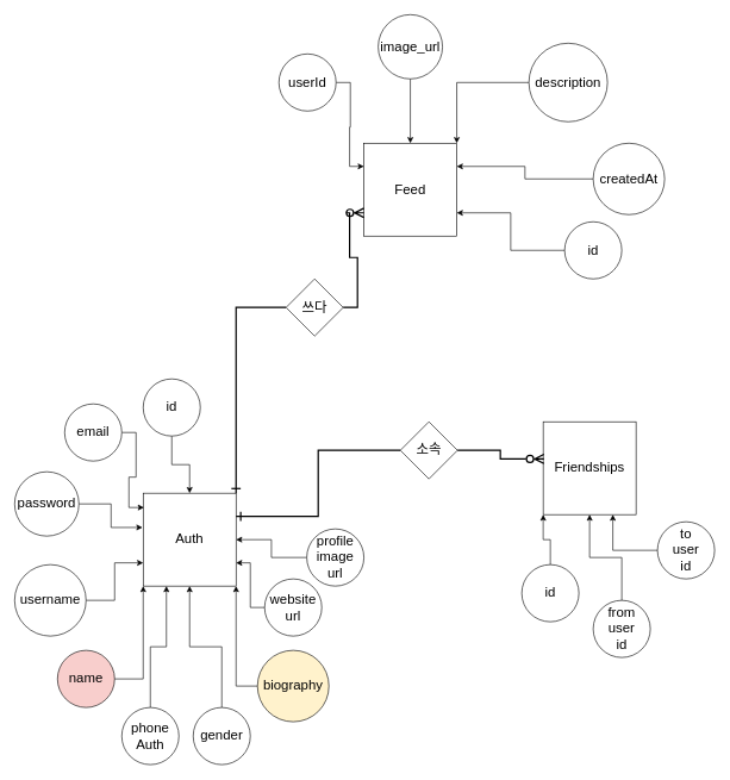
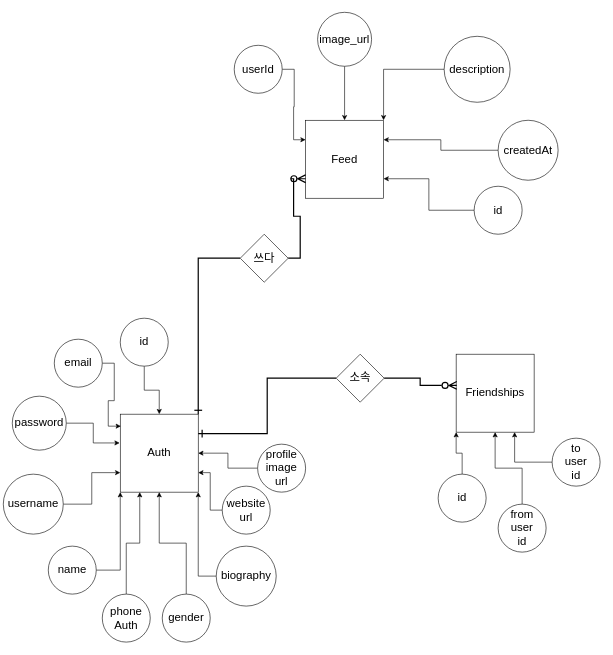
  <mxCell id="0" />
  <mxCell id="1" parent="0" />
  <mxCell id="2" value="&lt;font style=&quot;font-size: 19px&quot;&gt;Feed&lt;/font&gt;" style="whiteSpace=wrap;html=1;aspect=fixed;" vertex="1" parent="1"><mxGeometry x="509" y="200" width="130" height="130" as="geometry" /></mxCell>
  <mxCell id="3" value="Auth" style="whiteSpace=wrap;html=1;aspect=fixed;fontSize=19;" vertex="1" parent="1"><mxGeometry x="200" y="690" width="130" height="130" as="geometry" /></mxCell>
  <mxCell id="4" value="Friendships" style="whiteSpace=wrap;html=1;aspect=fixed;fontSize=19;" vertex="1" parent="1"><mxGeometry x="760" y="590" width="130" height="130" as="geometry" /></mxCell>
  <mxCell id="5" style="edgeStyle=orthogonalEdgeStyle;rounded=0;orthogonalLoop=1;jettySize=auto;html=1;fontSize=19;entryX=1;entryY=0.75;entryDx=0;entryDy=0;" edge="1" parent="1" source="6" target="2"><mxGeometry relative="1" as="geometry" /></mxCell>
  <mxCell id="6" value="id" style="ellipse;whiteSpace=wrap;html=1;aspect=fixed;fontSize=19;" vertex="1" parent="1"><mxGeometry x="790" y="310" width="80" height="80" as="geometry" /></mxCell>
  <mxCell id="7" style="edgeStyle=orthogonalEdgeStyle;rounded=0;orthogonalLoop=1;jettySize=auto;html=1;entryX=0;entryY=0.25;entryDx=0;entryDy=0;fontSize=19;" edge="1" parent="1" source="8" target="2"><mxGeometry relative="1" as="geometry" /></mxCell>
  <mxCell id="8" value="userId" style="ellipse;whiteSpace=wrap;html=1;aspect=fixed;fontSize=19;" vertex="1" parent="1"><mxGeometry x="390" y="75" width="80" height="80" as="geometry" /></mxCell>
  <mxCell id="9" style="edgeStyle=orthogonalEdgeStyle;rounded=0;orthogonalLoop=1;jettySize=auto;html=1;entryX=0.5;entryY=0;entryDx=0;entryDy=0;fontSize=19;" edge="1" parent="1" source="10" target="2"><mxGeometry relative="1" as="geometry" /></mxCell>
  <mxCell id="10" value="image_url" style="ellipse;whiteSpace=wrap;html=1;aspect=fixed;fontSize=19;" vertex="1" parent="1"><mxGeometry x="529" width="90" height="90" as="geometry" y="20" /></mxCell>
  <mxCell id="11" style="edgeStyle=orthogonalEdgeStyle;rounded=0;orthogonalLoop=1;jettySize=auto;html=1;entryX=1;entryY=0;entryDx=0;entryDy=0;fontSize=19;" edge="1" parent="1" source="12" target="2"><mxGeometry relative="1" as="geometry" /></mxCell>
  <mxCell id="12" value="description" style="ellipse;whiteSpace=wrap;html=1;aspect=fixed;fontSize=19;" vertex="1" parent="1"><mxGeometry x="740" y="60" width="110" height="110" as="geometry" /></mxCell>
  <mxCell id="13" style="edgeStyle=orthogonalEdgeStyle;rounded=0;orthogonalLoop=1;jettySize=auto;html=1;entryX=1;entryY=0.25;entryDx=0;entryDy=0;fontSize=19;" edge="1" parent="1" source="14" target="2"><mxGeometry relative="1" as="geometry" /></mxCell>
  <mxCell id="14" value="createdAt" style="ellipse;whiteSpace=wrap;html=1;aspect=fixed;fontSize=19;" vertex="1" parent="1"><mxGeometry x="830" y="200" width="100" height="100" as="geometry" /></mxCell>
  <mxCell id="15" style="edgeStyle=orthogonalEdgeStyle;rounded=0;orthogonalLoop=1;jettySize=auto;html=1;fontSize=19;" edge="1" parent="1" source="16" target="3"><mxGeometry relative="1" as="geometry" /></mxCell>
  <mxCell id="16" value="id" style="ellipse;whiteSpace=wrap;html=1;aspect=fixed;fontSize=19;" vertex="1" parent="1"><mxGeometry x="200" y="530" width="80" height="80" as="geometry" /></mxCell>
  <mxCell id="17" style="edgeStyle=orthogonalEdgeStyle;rounded=0;orthogonalLoop=1;jettySize=auto;html=1;entryX=0.008;entryY=0.154;entryDx=0;entryDy=0;entryPerimeter=0;fontSize=19;" edge="1" parent="1" source="18" target="3"><mxGeometry relative="1" as="geometry" /></mxCell>
  <mxCell id="18" value="email" style="ellipse;whiteSpace=wrap;html=1;aspect=fixed;fontSize=19;" vertex="1" parent="1"><mxGeometry x="90" y="565" width="80" height="80" as="geometry" /></mxCell>
  <mxCell id="19" style="edgeStyle=orthogonalEdgeStyle;rounded=0;orthogonalLoop=1;jettySize=auto;html=1;entryX=-0.008;entryY=0.369;entryDx=0;entryDy=0;entryPerimeter=0;fontSize=19;" edge="1" parent="1" source="20" target="3"><mxGeometry relative="1" as="geometry" /></mxCell>
  <mxCell id="20" value="password" style="ellipse;whiteSpace=wrap;html=1;aspect=fixed;fontSize=19;" vertex="1" parent="1"><mxGeometry x="20" y="660" width="90" height="90" as="geometry" /></mxCell>
  <mxCell id="21" style="edgeStyle=orthogonalEdgeStyle;rounded=0;orthogonalLoop=1;jettySize=auto;html=1;entryX=0;entryY=0.75;entryDx=0;entryDy=0;fontSize=19;" edge="1" parent="1" source="22" target="3"><mxGeometry relative="1" as="geometry" /></mxCell>
- <mxCell id="22" value="username" style="ellipse;whiteSpace=wrap;html=1;aspect=fixed;fontSize=19;" vertex="1" parent="1"><mxGeometry x="20" y="790" width="100" height="100" as="geometry" /></mxCell>
+ <mxCell id="22" value="username" style="ellipse;whiteSpace=wrap;html=1;aspect=fixed;fontSize=19;" vertex="1" parent="1"><mxGeometry x="5" y="790" width="100" height="100" as="geometry" /></mxCell>
  <mxCell id="23" style="edgeStyle=orthogonalEdgeStyle;rounded=0;orthogonalLoop=1;jettySize=auto;html=1;entryX=0;entryY=1;entryDx=0;entryDy=0;fontSize=19;" edge="1" parent="1" source="24" target="3"><mxGeometry relative="1" as="geometry" /></mxCell>
- <mxCell id="24" value="name" style="ellipse;whiteSpace=wrap;html=1;aspect=fixed;fontSize=19;fillColor=#f8cecc;" vertex="1" parent="1"><mxGeometry x="80" y="910" width="80" height="80" as="geometry" /></mxCell>
+ <mxCell id="24" value="name" style="ellipse;whiteSpace=wrap;html=1;aspect=fixed;fontSize=19;" vertex="1" parent="1"><mxGeometry x="80" y="910" width="80" height="80" as="geometry" /></mxCell>
  <mxCell id="25" style="edgeStyle=orthogonalEdgeStyle;rounded=0;orthogonalLoop=1;jettySize=auto;html=1;entryX=0.25;entryY=1;entryDx=0;entryDy=0;fontSize=19;" edge="1" parent="1" source="26" target="3"><mxGeometry relative="1" as="geometry" /></mxCell>
  <mxCell id="26" value="phone&lt;br&gt;Auth" style="ellipse;whiteSpace=wrap;html=1;aspect=fixed;fontSize=19;" vertex="1" parent="1"><mxGeometry x="170" y="990" width="80" height="80" as="geometry" /></mxCell>
  <mxCell id="27" style="edgeStyle=orthogonalEdgeStyle;rounded=0;orthogonalLoop=1;jettySize=auto;html=1;entryX=0.5;entryY=1;entryDx=0;entryDy=0;fontSize=19;" edge="1" parent="1" source="28" target="3"><mxGeometry relative="1" as="geometry" /></mxCell>
  <mxCell id="28" value="gender" style="ellipse;whiteSpace=wrap;html=1;aspect=fixed;fontSize=19;" vertex="1" parent="1"><mxGeometry x="270" y="990" width="80" height="80" as="geometry" /></mxCell>
  <mxCell id="29" style="edgeStyle=orthogonalEdgeStyle;rounded=0;orthogonalLoop=1;jettySize=auto;html=1;entryX=1;entryY=1;entryDx=0;entryDy=0;fontSize=19;" edge="1" parent="1" source="30" target="3"><mxGeometry relative="1" as="geometry" /></mxCell>
- <mxCell id="30" value="biography" style="ellipse;whiteSpace=wrap;html=1;aspect=fixed;fontSize=19;fillColor=#fff2cc;" vertex="1" parent="1"><mxGeometry x="360" y="910" width="100" height="100" as="geometry" /></mxCell>
+ <mxCell id="30" value="biography" style="ellipse;whiteSpace=wrap;html=1;aspect=fixed;fontSize=19;" vertex="1" parent="1"><mxGeometry x="360" y="910" width="100" height="100" as="geometry" /></mxCell>
  <mxCell id="31" style="edgeStyle=orthogonalEdgeStyle;rounded=0;orthogonalLoop=1;jettySize=auto;html=1;entryX=1;entryY=0.75;entryDx=0;entryDy=0;fontSize=19;" edge="1" parent="1" source="32" target="3"><mxGeometry relative="1" as="geometry" /></mxCell>
  <mxCell id="32" value="website&lt;br&gt;url" style="ellipse;whiteSpace=wrap;html=1;aspect=fixed;fontSize=19;" vertex="1" parent="1"><mxGeometry x="370" y="810" width="80" height="80" as="geometry" /></mxCell>
  <mxCell id="33" style="edgeStyle=orthogonalEdgeStyle;rounded=0;orthogonalLoop=1;jettySize=auto;html=1;entryX=1;entryY=0.5;entryDx=0;entryDy=0;fontSize=19;" edge="1" parent="1" source="34" target="3"><mxGeometry relative="1" as="geometry" /></mxCell>
  <mxCell id="34" value="profile&lt;br&gt;image&lt;br&gt;url" style="ellipse;whiteSpace=wrap;html=1;aspect=fixed;fontSize=19;" vertex="1" parent="1"><mxGeometry x="429" y="740" width="80" height="80" as="geometry" /></mxCell>
  <mxCell id="35" style="edgeStyle=orthogonalEdgeStyle;rounded=0;orthogonalLoop=1;jettySize=auto;html=1;entryX=0;entryY=1;entryDx=0;entryDy=0;fontSize=19;" edge="1" parent="1" source="36" target="4"><mxGeometry relative="1" as="geometry" /></mxCell>
  <mxCell id="36" value="id" style="ellipse;whiteSpace=wrap;html=1;aspect=fixed;fontSize=19;" vertex="1" parent="1"><mxGeometry x="730" y="790" width="80" height="80" as="geometry" /></mxCell>
  <mxCell id="37" style="edgeStyle=orthogonalEdgeStyle;rounded=0;orthogonalLoop=1;jettySize=auto;html=1;entryX=0.5;entryY=1;entryDx=0;entryDy=0;fontSize=19;" edge="1" parent="1" source="38" target="4"><mxGeometry relative="1" as="geometry" /></mxCell>
  <mxCell id="38" value="from&lt;br&gt;user&lt;br&gt;id" style="ellipse;whiteSpace=wrap;html=1;aspect=fixed;fontSize=19;" vertex="1" parent="1"><mxGeometry x="830" y="840" width="80" height="80" as="geometry" /></mxCell>
  <mxCell id="39" style="edgeStyle=orthogonalEdgeStyle;rounded=0;orthogonalLoop=1;jettySize=auto;html=1;entryX=0.75;entryY=1;entryDx=0;entryDy=0;fontSize=19;" edge="1" parent="1" source="40" target="4"><mxGeometry relative="1" as="geometry" /></mxCell>
  <mxCell id="40" value="to&lt;br&gt;user&lt;br&gt;id" style="ellipse;whiteSpace=wrap;html=1;aspect=fixed;fontSize=19;" vertex="1" parent="1"><mxGeometry x="920" y="730" width="80" height="80" as="geometry" /></mxCell>
  <mxCell id="41" style="edgeStyle=orthogonalEdgeStyle;rounded=0;orthogonalLoop=1;jettySize=auto;html=1;entryX=0;entryY=0.75;entryDx=0;entryDy=0;fontSize=19;endArrow=ERzeroToMany;endFill=0;endSize=10;startSize=10;jumpSize=6;strokeWidth=2;" edge="1" parent="1" source="43" target="2"><mxGeometry relative="1" as="geometry" /></mxCell>
  <mxCell id="42" style="edgeStyle=orthogonalEdgeStyle;rounded=0;orthogonalLoop=1;jettySize=auto;html=1;entryX=1;entryY=0;entryDx=0;entryDy=0;fontSize=19;strokeWidth=2;endArrow=ERone;endFill=0;endSize=10;startSize=10;" edge="1" parent="1" source="43" target="3"><mxGeometry relative="1" as="geometry" /></mxCell>
  <mxCell id="43" value="쓰다" style="rhombus;whiteSpace=wrap;html=1;fontSize=19;" vertex="1" parent="1"><mxGeometry x="400" y="390" width="80" height="80" as="geometry" /></mxCell>
  <mxCell id="44" style="edgeStyle=orthogonalEdgeStyle;rounded=0;orthogonalLoop=1;jettySize=auto;html=1;entryX=0.008;entryY=0.4;entryDx=0;entryDy=0;entryPerimeter=0;fontSize=19;endArrow=ERzeroToMany;endFill=0;strokeWidth=2;endSize=10;" edge="1" parent="1" source="46" target="4"><mxGeometry relative="1" as="geometry" /></mxCell>
  <mxCell id="45" style="edgeStyle=orthogonalEdgeStyle;rounded=0;orthogonalLoop=1;jettySize=auto;html=1;entryX=1;entryY=0.25;entryDx=0;entryDy=0;fontSize=19;endSize=10;startSize=10;endArrow=ERone;endFill=0;strokeWidth=2;" edge="1" parent="1" source="46" target="3"><mxGeometry relative="1" as="geometry" /></mxCell>
  <mxCell id="46" value="소속" style="rhombus;whiteSpace=wrap;html=1;fontSize=19;" vertex="1" parent="1"><mxGeometry x="560" y="590" width="80" height="80" as="geometry" /></mxCell>
